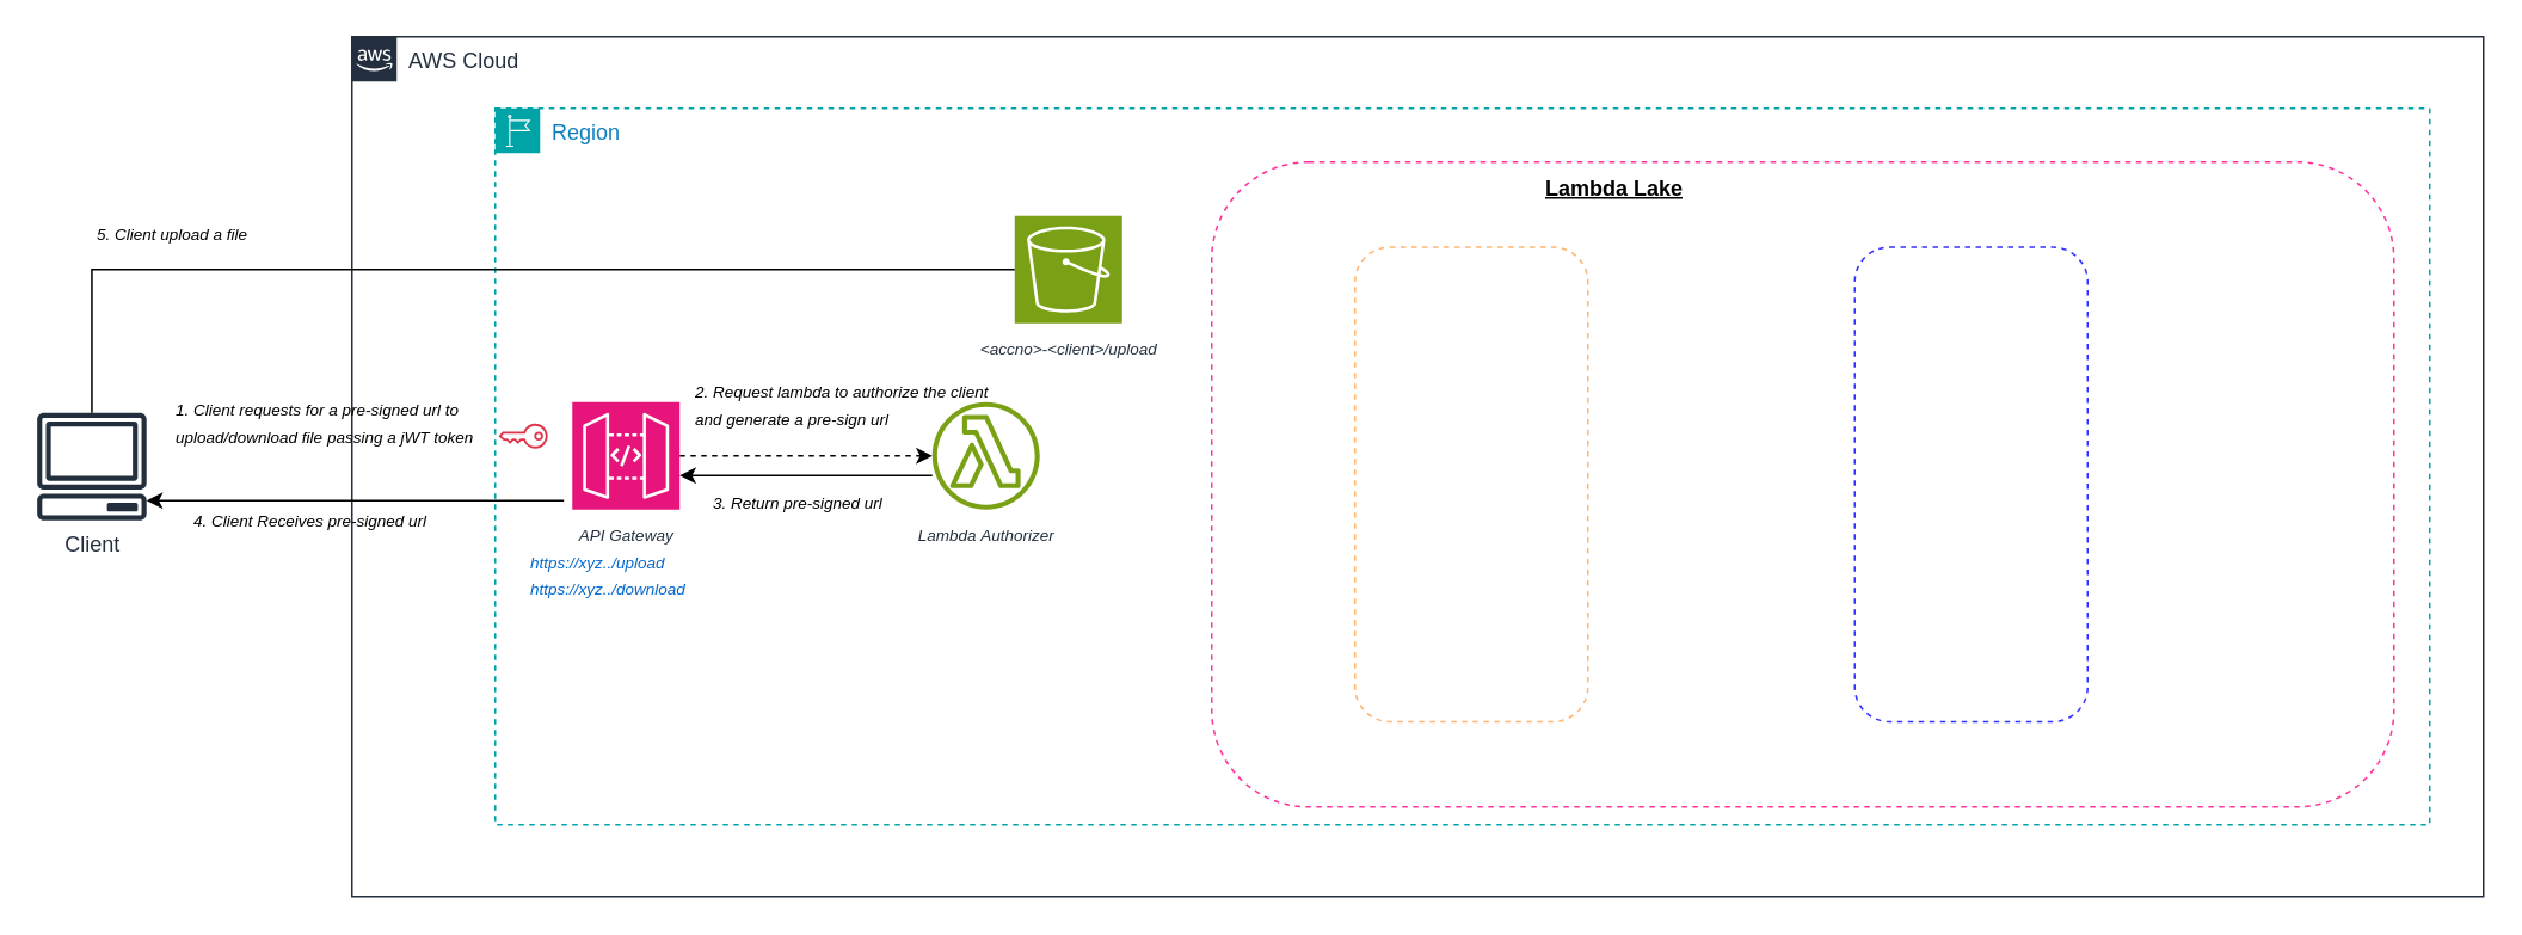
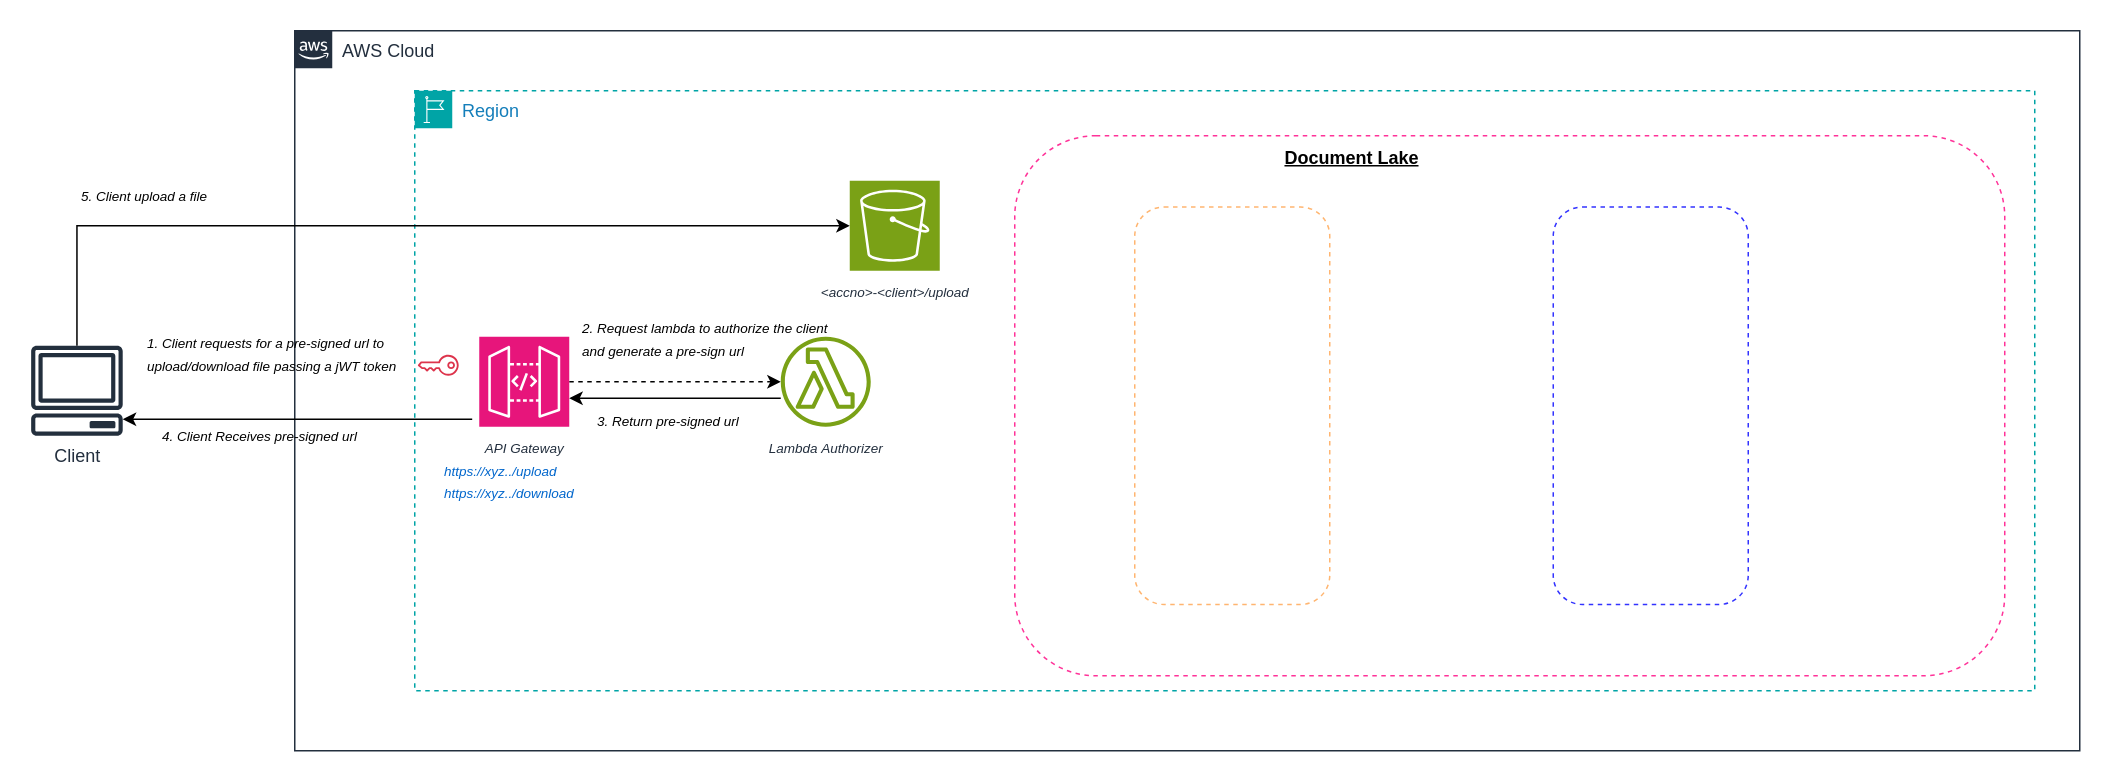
  <mxCell id="0" />
  <mxCell id="1" parent="0" />
  <mxCell id="2" value="AWS Cloud" style="points=[[0,0],[0.25,0],[0.5,0],[0.75,0],[1,0],[1,0.25],[1,0.5],[1,0.75],[1,1],[0.75,1],[0.5,1],[0.25,1],[0,1],[0,0.75],[0,0.5],[0,0.25]];outlineConnect=0;gradientColor=none;html=1;whiteSpace=wrap;fontSize=12;fontStyle=0;container=1;pointerEvents=0;collapsible=0;recursiveResize=0;shape=mxgraph.aws4.group;grIcon=mxgraph.aws4.group_aws_cloud_alt;strokeColor=#232F3E;fillColor=none;verticalAlign=top;align=left;spacingLeft=30;fontColor=#232F3E;dashed=0;" vertex="1" parent="1"><mxGeometry x="196" y="20" width="1190" height="480" as="geometry" /></mxCell>
  <mxCell id="3" value="Region" style="points=[[0,0],[0.25,0],[0.5,0],[0.75,0],[1,0],[1,0.25],[1,0.5],[1,0.75],[1,1],[0.75,1],[0.5,1],[0.25,1],[0,1],[0,0.75],[0,0.5],[0,0.25]];outlineConnect=0;gradientColor=none;html=1;whiteSpace=wrap;fontSize=12;fontStyle=0;container=1;pointerEvents=0;collapsible=0;recursiveResize=0;shape=mxgraph.aws4.group;grIcon=mxgraph.aws4.group_region;strokeColor=#00A4A6;fillColor=none;verticalAlign=top;align=left;spacingLeft=30;fontColor=#147EBA;dashed=1;" vertex="1" parent="2"><mxGeometry x="80" y="40" width="1080" height="400" as="geometry" /></mxCell>
  <mxCell id="4" value="&lt;font style=&quot;font-size: 9px;&quot;&gt;&lt;i&gt;&amp;lt;accno&amp;gt;-&amp;lt;client&amp;gt;/upload&lt;/i&gt;&lt;/font&gt;" style="sketch=0;points=[[0,0,0],[0.25,0,0],[0.5,0,0],[0.75,0,0],[1,0,0],[0,1,0],[0.25,1,0],[0.5,1,0],[0.75,1,0],[1,1,0],[0,0.25,0],[0,0.5,0],[0,0.75,0],[1,0.25,0],[1,0.5,0],[1,0.75,0]];outlineConnect=0;fontColor=#232F3E;fillColor=#7AA116;strokeColor=#ffffff;dashed=0;verticalLabelPosition=bottom;verticalAlign=top;align=center;html=1;fontSize=12;fontStyle=0;aspect=fixed;shape=mxgraph.aws4.resourceIcon;resIcon=mxgraph.aws4.s3;" vertex="1" parent="3"><mxGeometry x="290" y="60" width="60" height="60" as="geometry" /></mxCell>
  <mxCell id="5" value="" style="edgeStyle=orthogonalEdgeStyle;rounded=0;orthogonalLoop=1;jettySize=auto;html=1;dashed=1;" edge="1" parent="3" source="6" target="8"><mxGeometry relative="1" as="geometry" /></mxCell>
  <mxCell id="6" value="&lt;font style=&quot;font-size: 9px;&quot;&gt;&lt;i&gt;API Gateway&lt;/i&gt;&lt;/font&gt;" style="sketch=0;points=[[0,0,0],[0.25,0,0],[0.5,0,0],[0.75,0,0],[1,0,0],[0,1,0],[0.25,1,0],[0.5,1,0],[0.75,1,0],[1,1,0],[0,0.25,0],[0,0.5,0],[0,0.75,0],[1,0.25,0],[1,0.5,0],[1,0.75,0]];outlineConnect=0;fontColor=#232F3E;fillColor=#E7157B;strokeColor=#ffffff;dashed=0;verticalLabelPosition=bottom;verticalAlign=top;align=center;html=1;fontSize=12;fontStyle=0;aspect=fixed;shape=mxgraph.aws4.resourceIcon;resIcon=mxgraph.aws4.api_gateway;" vertex="1" parent="3"><mxGeometry x="43" y="164" width="60" height="60" as="geometry" /></mxCell>
  <mxCell id="7" value="&lt;font style=&quot;font-size: 9px; color: rgb(0, 102, 204);&quot;&gt;&lt;i style=&quot;&quot;&gt;https://xyz../upload&lt;/i&gt;&lt;/font&gt;&lt;div&gt;&lt;font style=&quot;font-size: 9px; color: rgb(0, 102, 204);&quot;&gt;&lt;i&gt;https://xyz../download&lt;/i&gt;&lt;/font&gt;&lt;/div&gt;" style="text;html=1;align=left;verticalAlign=middle;whiteSpace=wrap;rounded=0;" vertex="1" parent="3"><mxGeometry x="18" y="245" width="110" height="30" as="geometry" /></mxCell>
  <mxCell id="8" value="&lt;font style=&quot;font-size: 9px;&quot;&gt;&lt;i&gt;Lambda&amp;nbsp;&lt;/i&gt;&lt;/font&gt;&lt;i style=&quot;font-size: 9px; background-color: transparent; color: light-dark(rgb(35, 47, 62), rgb(189, 199, 212));&quot;&gt;Authorizer&lt;/i&gt;" style="sketch=0;outlineConnect=0;fontColor=#232F3E;gradientColor=none;fillColor=#7AA116;strokeColor=none;dashed=0;verticalLabelPosition=bottom;verticalAlign=top;align=center;html=1;fontSize=12;fontStyle=0;aspect=fixed;pointerEvents=1;shape=mxgraph.aws4.lambda_function;" vertex="1" parent="3"><mxGeometry x="244" y="164" width="60" height="60" as="geometry" /></mxCell>
  <mxCell id="9" value="&lt;font style=&quot;font-size: 9px;&quot;&gt;&lt;i&gt;&lt;font style=&quot;&quot;&gt;2. Request lambda to authorize the client&lt;/font&gt;&lt;/i&gt;&lt;/font&gt;&lt;div&gt;&lt;font style=&quot;font-size: 9px;&quot;&gt;&lt;i&gt;&lt;font style=&quot;&quot;&gt;and generate a pre-sign url&lt;/font&gt;&lt;/i&gt;&lt;/font&gt;&lt;/div&gt;" style="text;html=1;align=left;verticalAlign=middle;whiteSpace=wrap;rounded=0;" vertex="1" parent="3"><mxGeometry x="110" y="150" width="170" height="30" as="geometry" /></mxCell>
  <mxCell id="10" style="edgeStyle=orthogonalEdgeStyle;rounded=0;orthogonalLoop=1;jettySize=auto;html=1;entryX=1;entryY=0.5;entryDx=0;entryDy=0;entryPerimeter=0;" edge="1" parent="3"><mxGeometry relative="1" as="geometry"><mxPoint x="244.001" y="205" as="sourcePoint" /><mxPoint x="103" y="205" as="targetPoint" /></mxGeometry></mxCell>
  <mxCell id="11" value="&lt;font style=&quot;font-size: 9px;&quot;&gt;&lt;i&gt;&lt;font style=&quot;&quot;&gt;3. Return pre-signed url&lt;br&gt;&lt;/font&gt;&lt;/i&gt;&lt;/font&gt;" style="text;html=1;align=left;verticalAlign=middle;whiteSpace=wrap;rounded=0;" vertex="1" parent="3"><mxGeometry x="120" y="210" width="110" height="20" as="geometry" /></mxCell>
  <mxCell id="12" value="" style="sketch=0;outlineConnect=0;fontColor=#232F3E;gradientColor=none;fillColor=#DD344C;strokeColor=none;dashed=0;verticalLabelPosition=bottom;verticalAlign=top;align=center;html=1;fontSize=12;fontStyle=0;aspect=fixed;pointerEvents=1;shape=mxgraph.aws4.addon;direction=west;" vertex="1" parent="3"><mxGeometry x="2" y="176" width="27.3" height="14" as="geometry" /></mxCell>
  <mxCell id="13" value="" style="rounded=1;whiteSpace=wrap;html=1;textOpacity=0;fillStyle=hatch;dashed=1;strokeColor=#FF3399;" vertex="1" parent="3"><mxGeometry x="400" y="30" width="660" height="360" as="geometry" /></mxCell>
- <mxCell id="14" value="&lt;b&gt;&lt;u&gt;Lambda Lake&lt;/u&gt;&lt;/b&gt;" style="text;html=1;align=center;verticalAlign=middle;whiteSpace=wrap;rounded=0;" vertex="1" parent="3"><mxGeometry x="570" y="30" width="110" height="30" as="geometry" /></mxCell>
+ <mxCell id="14" value="&lt;b&gt;&lt;u&gt;Document Lake&lt;/u&gt;&lt;/b&gt;" style="text;html=1;align=center;verticalAlign=middle;whiteSpace=wrap;rounded=0;" vertex="1" parent="3"><mxGeometry x="570" y="30" width="110" height="30" as="geometry" /></mxCell>
  <mxCell id="15" value="" style="rounded=1;whiteSpace=wrap;html=1;textOpacity=0;fillStyle=hatch;dashed=1;strokeColor=#FFB570;" vertex="1" parent="3"><mxGeometry x="480" y="77.5" width="130" height="265" as="geometry" /></mxCell>
  <mxCell id="16" value="" style="rounded=1;whiteSpace=wrap;html=1;textOpacity=0;fillStyle=hatch;dashed=1;strokeColor=#3333FF;" vertex="1" parent="3"><mxGeometry x="759" y="77.5" width="130" height="265" as="geometry" /></mxCell>
  <mxCell id="17" style="edgeStyle=orthogonalEdgeStyle;rounded=0;orthogonalLoop=1;jettySize=auto;html=1;" edge="1" parent="2" target="18"><mxGeometry relative="1" as="geometry"><mxPoint x="118.301" y="259" as="sourcePoint" /><mxPoint x="-110" y="280" as="targetPoint" /><Array as="points"><mxPoint x="-60" y="259" /><mxPoint x="-60" y="259" /></Array></mxGeometry></mxCell>
  <mxCell id="18" value="Client" style="sketch=0;outlineConnect=0;fontColor=#232F3E;gradientColor=none;fillColor=#232F3D;strokeColor=none;dashed=0;verticalLabelPosition=bottom;verticalAlign=top;align=center;html=1;fontSize=12;fontStyle=0;aspect=fixed;pointerEvents=1;shape=mxgraph.aws4.client;" vertex="1" parent="1"><mxGeometry x="20" y="230" width="61.58" height="60" as="geometry" /></mxCell>
  <mxCell id="19" value="&lt;font style=&quot;font-size: 9px;&quot;&gt;&lt;i&gt;&lt;font style=&quot;&quot;&gt;1. Client requests for a pre-signed url to upload/download&lt;/font&gt; &lt;font style=&quot;&quot;&gt;file passing a jWT token&lt;/font&gt;&lt;/i&gt;&lt;/font&gt;" style="text;html=1;align=left;verticalAlign=middle;whiteSpace=wrap;rounded=0;" vertex="1" parent="1"><mxGeometry x="96" y="220" width="170" height="30" as="geometry" /></mxCell>
  <mxCell id="20" value="&lt;font style=&quot;font-size: 9px;&quot;&gt;&lt;i&gt;&lt;font style=&quot;&quot;&gt;4. Client Receives pre-signed url&lt;br&gt;&lt;/font&gt;&lt;/i&gt;&lt;/font&gt;" style="text;html=1;align=left;verticalAlign=middle;whiteSpace=wrap;rounded=0;" vertex="1" parent="1"><mxGeometry x="106" y="280" width="150" height="20" as="geometry" /></mxCell>
- <mxCell id="21" style="edgeStyle=orthogonalEdgeStyle;rounded=0;orthogonalLoop=1;jettySize=auto;html=1;entryX=0;entryY=0.5;entryDx=0;entryDy=0;entryPerimeter=0;endArrow=none;" edge="1" parent="1" source="18" target="4"><mxGeometry relative="1" as="geometry"><Array as="points"><mxPoint x="51" y="150" /></Array></mxGeometry></mxCell>
+ <mxCell id="21" style="edgeStyle=orthogonalEdgeStyle;rounded=0;orthogonalLoop=1;jettySize=auto;html=1;entryX=0;entryY=0.5;entryDx=0;entryDy=0;entryPerimeter=0;" edge="1" parent="1" source="18" target="4"><mxGeometry relative="1" as="geometry"><Array as="points"><mxPoint x="51" y="150" /></Array></mxGeometry></mxCell>
  <mxCell id="22" value="&lt;font style=&quot;font-size: 9px;&quot;&gt;&lt;i&gt;&lt;font style=&quot;&quot;&gt;5. Client upload a file&lt;br&gt;&lt;/font&gt;&lt;/i&gt;&lt;/font&gt;" style="text;html=1;align=left;verticalAlign=middle;whiteSpace=wrap;rounded=0;" vertex="1" parent="1"><mxGeometry x="51.58" y="120" width="100" height="20" as="geometry" /></mxCell>
